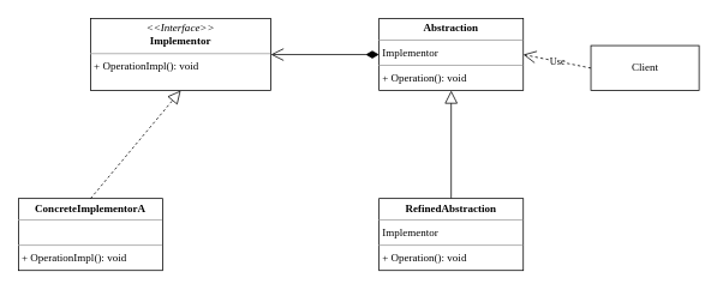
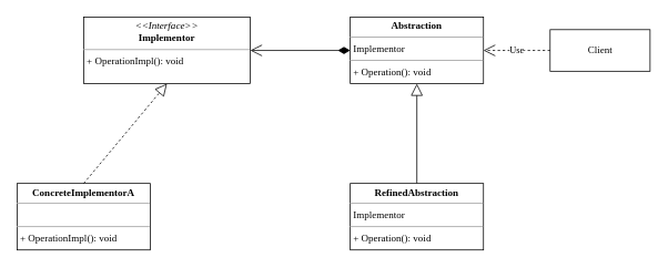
  <mxCell id="0" />
  <mxCell id="1" parent="0" />
  <mxCell id="2" value="&lt;p style=&quot;margin: 0px ; margin-top: 4px ; text-align: center&quot;&gt;&lt;i&gt;&amp;lt;&amp;lt;Interface&amp;gt;&amp;gt;&lt;/i&gt;&lt;br&gt;&lt;b&gt;Implementor&lt;/b&gt;&lt;/p&gt;&lt;hr size=&quot;1&quot;&gt;&lt;p style=&quot;margin: 0px ; margin-left: 4px&quot;&gt;+ OperationImpl(): void&lt;br&gt;&lt;/p&gt;" style="verticalAlign=top;align=left;overflow=fill;fontSize=12;fontFamily=Times New Roman;html=1;" vertex="1" parent="1"><mxGeometry x="100" y="20" width="200" height="80" as="geometry" /></mxCell>
  <mxCell id="3" value="&lt;p style=&quot;margin: 0px ; margin-top: 4px ; text-align: center&quot;&gt;&lt;b&gt;ConcreteImplementorA&lt;/b&gt;&lt;/p&gt;&lt;hr size=&quot;1&quot;&gt;&lt;p style=&quot;margin: 0px ; margin-left: 4px&quot;&gt;&lt;br&gt;&lt;/p&gt;&lt;hr size=&quot;1&quot;&gt;&lt;p style=&quot;margin: 0px ; margin-left: 4px&quot;&gt;+ OperationImpl(): void&lt;/p&gt;" style="verticalAlign=top;align=left;overflow=fill;fontSize=12;fontFamily=Times New Roman;html=1;" vertex="1" parent="1"><mxGeometry x="20" y="220" width="160" height="80" as="geometry" /></mxCell>
  <mxCell id="4" style="edgeStyle=orthogonalEdgeStyle;rounded=0;orthogonalLoop=1;jettySize=auto;html=1;exitX=0;exitY=0.5;exitDx=0;exitDy=0;entryX=1;entryY=0.5;entryDx=0;entryDy=0;endArrow=open;endFill=0;endSize=12;startArrow=diamondThin;startFill=1;targetPerimeterSpacing=0;startSize=12;" edge="1" parent="1" source="5" target="2"><mxGeometry relative="1" as="geometry" /></mxCell>
  <mxCell id="5" value="&lt;p style=&quot;margin: 0px ; margin-top: 4px ; text-align: center&quot;&gt;&lt;b&gt;Abstraction&lt;/b&gt;&lt;/p&gt;&lt;hr size=&quot;1&quot;&gt;&lt;p style=&quot;margin: 0px ; margin-left: 4px&quot;&gt;Implementor&lt;/p&gt;&lt;hr size=&quot;1&quot;&gt;&lt;p style=&quot;margin: 0px ; margin-left: 4px&quot;&gt;&lt;span style=&quot;background-color: initial;&quot;&gt;+ Operation(): void&lt;/span&gt;&lt;/p&gt;" style="verticalAlign=top;align=left;overflow=fill;fontSize=12;fontFamily=Times New Roman;html=1;" vertex="1" parent="1"><mxGeometry x="420" y="20" width="160" height="80" as="geometry" /></mxCell>
  <mxCell id="6" value="" style="endArrow=block;dashed=1;endFill=0;endSize=12;html=1;fontFamily=Times New Roman;exitX=0.5;exitY=0;exitDx=0;exitDy=0;entryX=0.5;entryY=1;entryDx=0;entryDy=0;" edge="1" parent="1" source="3" target="2"><mxGeometry width="160" relative="1" as="geometry"><mxPoint x="60" y="390" as="sourcePoint" /><mxPoint x="220" y="390" as="targetPoint" /></mxGeometry></mxCell>
- <mxCell id="7" value="Client" style="html=1;fontFamily=Times New Roman;" vertex="1" parent="1"><mxGeometry x="655" y="50" width="120" height="50" as="geometry" /></mxCell>
+ <mxCell id="7" value="Client" style="html=1;fontFamily=Times New Roman;" vertex="1" parent="1"><mxGeometry x="660" y="35" width="120" height="50" as="geometry" /></mxCell>
  <mxCell id="8" value="Use" style="endArrow=open;endSize=12;dashed=1;html=1;fontFamily=Times New Roman;exitX=0;exitY=0.5;exitDx=0;exitDy=0;entryX=1;entryY=0.5;entryDx=0;entryDy=0;" edge="1" parent="1" source="7" target="5"><mxGeometry width="160" relative="1" as="geometry"><mxPoint x="570" y="170" as="sourcePoint" /><mxPoint x="730" y="170" as="targetPoint" /></mxGeometry></mxCell>
  <mxCell id="9" style="edgeStyle=orthogonalEdgeStyle;rounded=0;orthogonalLoop=1;jettySize=auto;html=1;exitX=0.5;exitY=0;exitDx=0;exitDy=0;entryX=0.5;entryY=1;entryDx=0;entryDy=0;endArrow=block;endFill=0;endSize=12;" edge="1" parent="1" source="10" target="5"><mxGeometry relative="1" as="geometry" /></mxCell>
  <mxCell id="10" value="&lt;p style=&quot;margin: 0px ; margin-top: 4px ; text-align: center&quot;&gt;&lt;b&gt;RefinedAbstraction&lt;/b&gt;&lt;/p&gt;&lt;hr size=&quot;1&quot;&gt;&lt;p style=&quot;margin: 0px ; margin-left: 4px&quot;&gt;Implementor&lt;/p&gt;&lt;hr size=&quot;1&quot;&gt;&lt;p style=&quot;margin: 0px ; margin-left: 4px&quot;&gt;&lt;span style=&quot;background-color: initial;&quot;&gt;+ Operation(): void&lt;/span&gt;&lt;br&gt;&lt;/p&gt;" style="verticalAlign=top;align=left;overflow=fill;fontSize=12;fontFamily=Times New Roman;html=1;" vertex="1" parent="1"><mxGeometry x="420" y="220" width="160" height="80" as="geometry" /></mxCell>
